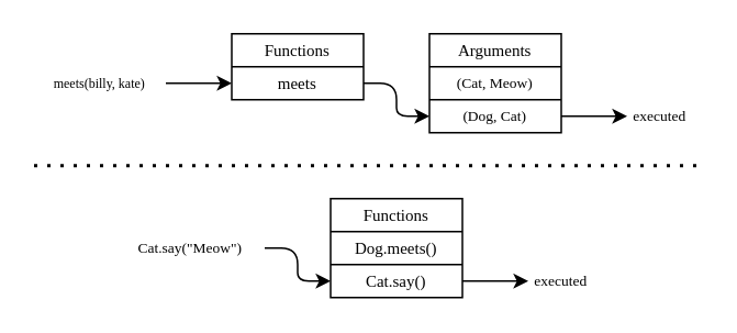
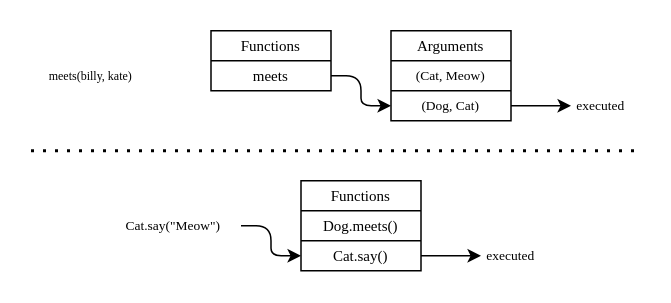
  <mxCell id="0" />
  <mxCell id="1" parent="0" />
  <mxCell id="2" value="" style="group" parent="1" vertex="1" connectable="0"><mxGeometry x="140" y="20" width="80" height="40" as="geometry" /></mxCell>
  <mxCell id="3" value="" style="rounded=0;whiteSpace=wrap;html=1;fillColor=none;" parent="2" vertex="1"><mxGeometry width="80" height="40" as="geometry" /></mxCell>
  <mxCell id="4" value="" style="endArrow=none;html=1;" parent="2" edge="1"><mxGeometry width="50" height="50" relative="1" as="geometry"><mxPoint y="20" as="sourcePoint" /><mxPoint x="80" y="20" as="targetPoint" /></mxGeometry></mxCell>
  <mxCell id="5" value="Functions" style="text;html=1;strokeColor=none;fillColor=none;align=center;verticalAlign=middle;whiteSpace=wrap;rounded=0;fontFamily=Georgia;fontSize=10;" parent="2" vertex="1"><mxGeometry width="80" height="20" as="geometry" /></mxCell>
  <mxCell id="6" value="meets" style="text;html=1;strokeColor=none;fillColor=none;align=center;verticalAlign=middle;whiteSpace=wrap;rounded=0;fontFamily=Georgia;fontSize=10;" parent="2" vertex="1"><mxGeometry y="20" width="80" height="20" as="geometry" /></mxCell>
- <mxCell id="7" style="edgeStyle=none;html=1;exitX=1;exitY=0.5;exitDx=0;exitDy=0;entryX=0;entryY=0.5;entryDx=0;entryDy=0;fontFamily=Georgia;fontSize=9;" parent="1" source="8" target="6" edge="1"><mxGeometry relative="1" as="geometry" /></mxCell>
  <mxCell id="8" value="meets(billy, kate)" style="text;html=1;strokeColor=none;fillColor=none;align=center;verticalAlign=middle;whiteSpace=wrap;rounded=0;fontFamily=Georgia;fontSize=8;" parent="1" vertex="1"><mxGeometry x="20" y="40" width="80" height="20" as="geometry" /></mxCell>
  <mxCell id="9" style="edgeStyle=none;html=1;exitX=1;exitY=0.5;exitDx=0;exitDy=0;entryX=0;entryY=0.5;entryDx=0;entryDy=0;fontFamily=Georgia;fontSize=9;" parent="1" source="6" target="28" edge="1"><mxGeometry relative="1" as="geometry"><Array as="points"><mxPoint x="240" y="50" /><mxPoint x="240" y="70" /></Array><mxPoint x="260" y="110" as="targetPoint" /></mxGeometry></mxCell>
  <mxCell id="10" style="edgeStyle=none;html=1;exitX=1;exitY=0.5;exitDx=0;exitDy=0;fontFamily=Georgia;fontSize=9;" parent="1" edge="1"><mxGeometry relative="1" as="geometry"><mxPoint x="380" y="70" as="targetPoint" /><mxPoint x="340" y="70" as="sourcePoint" /></mxGeometry></mxCell>
  <mxCell id="11" value="executed" style="text;html=1;strokeColor=none;fillColor=none;align=center;verticalAlign=middle;whiteSpace=wrap;rounded=0;fontFamily=Georgia;fontSize=9;" parent="1" vertex="1"><mxGeometry x="380" y="60" width="40" height="20" as="geometry" /></mxCell>
  <mxCell id="12" value="" style="rounded=0;whiteSpace=wrap;html=1;fillColor=none;" parent="1" vertex="1"><mxGeometry x="200" y="120" width="80" height="60" as="geometry" /></mxCell>
  <mxCell id="13" value="" style="endArrow=none;html=1;" parent="1" edge="1"><mxGeometry width="50" height="50" relative="1" as="geometry"><mxPoint x="200" y="140" as="sourcePoint" /><mxPoint x="280" y="140" as="targetPoint" /></mxGeometry></mxCell>
  <mxCell id="14" value="Functions" style="text;html=1;strokeColor=none;fillColor=none;align=center;verticalAlign=middle;whiteSpace=wrap;rounded=0;fontFamily=Georgia;fontSize=10;" parent="1" vertex="1"><mxGeometry x="200" y="120" width="80" height="20" as="geometry" /></mxCell>
  <mxCell id="15" value="Dog.meets()" style="text;html=1;strokeColor=none;fillColor=none;align=center;verticalAlign=middle;whiteSpace=wrap;rounded=0;fontFamily=Georgia;fontSize=10;" parent="1" vertex="1"><mxGeometry x="200" y="140" width="80" height="20" as="geometry" /></mxCell>
  <mxCell id="16" style="edgeStyle=none;html=1;exitX=1;exitY=0.5;exitDx=0;exitDy=0;fontFamily=Georgia;fontSize=9;" parent="1" source="17" target="21" edge="1"><mxGeometry relative="1" as="geometry" /></mxCell>
  <mxCell id="17" value="Cat.say()" style="text;html=1;strokeColor=none;fillColor=none;align=center;verticalAlign=middle;whiteSpace=wrap;rounded=0;fontFamily=Georgia;fontSize=10;" parent="1" vertex="1"><mxGeometry x="200" y="160" width="80" height="20" as="geometry" /></mxCell>
  <mxCell id="18" value="" style="endArrow=none;html=1;fontFamily=Georgia;fontSize=9;" parent="1" edge="1"><mxGeometry width="50" height="50" relative="1" as="geometry"><mxPoint x="200" y="160" as="sourcePoint" /><mxPoint x="280" y="160" as="targetPoint" /></mxGeometry></mxCell>
  <mxCell id="19" style="edgeStyle=none;html=1;exitX=1;exitY=0.5;exitDx=0;exitDy=0;entryX=0;entryY=0.5;entryDx=0;entryDy=0;fontFamily=Georgia;fontSize=9;" parent="1" source="20" target="17" edge="1"><mxGeometry relative="1" as="geometry"><Array as="points"><mxPoint x="180" y="150" /><mxPoint x="180" y="170" /></Array></mxGeometry></mxCell>
  <mxCell id="20" value="Cat.say(&quot;Meow&quot;)" style="text;html=1;strokeColor=none;fillColor=none;align=center;verticalAlign=middle;whiteSpace=wrap;rounded=0;fontFamily=Georgia;fontSize=9;" parent="1" vertex="1"><mxGeometry x="70" y="140" width="90" height="20" as="geometry" /></mxCell>
  <mxCell id="21" value="executed" style="text;html=1;strokeColor=none;fillColor=none;align=center;verticalAlign=middle;whiteSpace=wrap;rounded=0;fontFamily=Georgia;fontSize=9;" parent="1" vertex="1"><mxGeometry x="320" y="160" width="40" height="20" as="geometry" /></mxCell>
  <mxCell id="22" value="" style="endArrow=none;dashed=1;html=1;dashPattern=1 3;strokeWidth=2;fontFamily=Georgia;fontSize=9;" parent="1" edge="1"><mxGeometry width="50" height="50" relative="1" as="geometry"><mxPoint x="20" y="100" as="sourcePoint" /><mxPoint x="424.444" y="100" as="targetPoint" /></mxGeometry></mxCell>
  <mxCell id="23" value="" style="rounded=0;whiteSpace=wrap;html=1;fillColor=none;" parent="1" vertex="1"><mxGeometry x="260" y="20" width="80" height="60" as="geometry" /></mxCell>
  <mxCell id="24" value="" style="endArrow=none;html=1;" parent="1" edge="1"><mxGeometry width="50" height="50" relative="1" as="geometry"><mxPoint x="260" y="40" as="sourcePoint" /><mxPoint x="340" y="40" as="targetPoint" /></mxGeometry></mxCell>
  <mxCell id="25" value="Arguments" style="text;html=1;strokeColor=none;fillColor=none;align=center;verticalAlign=middle;whiteSpace=wrap;rounded=0;fontFamily=Georgia;fontSize=10;" parent="1" vertex="1"><mxGeometry x="260" y="20" width="80" height="20" as="geometry" /></mxCell>
  <mxCell id="26" value="(Cat, Meow)" style="text;html=1;strokeColor=none;fillColor=none;align=center;verticalAlign=middle;whiteSpace=wrap;rounded=0;fontFamily=Georgia;fontSize=9;" parent="1" vertex="1"><mxGeometry x="260" y="40" width="80" height="20" as="geometry" /></mxCell>
  <mxCell id="27" value="" style="endArrow=none;html=1;fontFamily=Georgia;fontSize=10;" parent="1" edge="1"><mxGeometry width="50" height="50" relative="1" as="geometry"><mxPoint x="340" y="60" as="sourcePoint" /><mxPoint x="260" y="60" as="targetPoint" /></mxGeometry></mxCell>
  <mxCell id="28" value="(Dog, Cat)" style="text;html=1;strokeColor=none;fillColor=none;align=center;verticalAlign=middle;whiteSpace=wrap;rounded=0;fontFamily=Georgia;fontSize=9;" parent="1" vertex="1"><mxGeometry x="260" y="60" width="80" height="20" as="geometry" /></mxCell>
